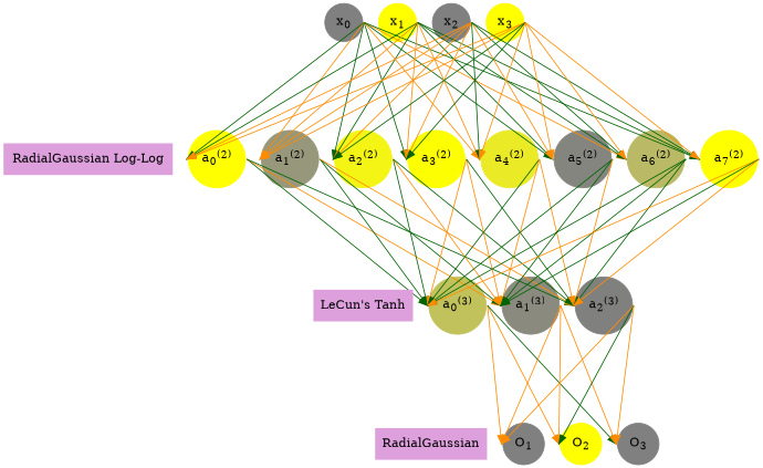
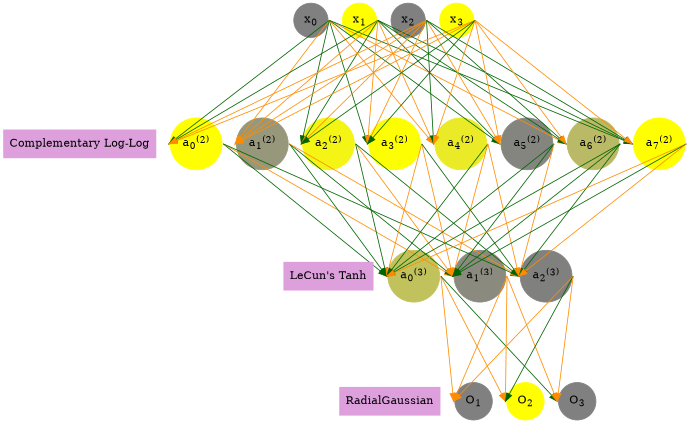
  digraph {
    rankdir=TB
    ranksep=1.4
    splines=false
    node [color="0.1667, 0.0, 0.5" fillcolor="0.1667, 0.0, 0.5" shape=circle style=filled]
    edge [headport=w style=solid tailport=e color=darkorange]
    n1 [label=<x<sub>0</sub>>]
    n2 [color="0.1667, 1.0, 1.0" fillcolor="0.1667, 1.0, 1.0" label=<x<sub>1</sub>>]
    n3 [label=<x<sub>2</sub>>]
    n4 [color="0.1667, 1.0, 1.0" fillcolor="0.1667, 1.0, 1.0" label=<x<sub>3</sub>>]
    n5 [color="0.1667, 0.999765, 0.999882" fillcolor="0.1667, 0.999765, 0.999882" label=<a<sub>0</sub><sup>(2)</sup>>]
    n6 [color="0.1667, 0.184420, 0.592210" fillcolor="0.1667, 0.184420, 0.592210" label=<a<sub>1</sub><sup>(2)</sup>>]
    n7 [color="0.1667, 0.911735, 0.955868" fillcolor="0.1667, 0.911735, 0.955868" label=<a<sub>2</sub><sup>(2)</sup>>]
    n8 [color="0.1667, 0.989620, 0.994810" fillcolor="0.1667, 0.989620, 0.994810" label=<a<sub>3</sub><sup>(2)</sup>>]
    n9 [color="0.1667, 0.833169, 0.916585" fillcolor="0.1667, 0.833169, 0.916585" label=<a<sub>4</sub><sup>(2)</sup>>]
    n10 [color="0.1667, 0.041556, 0.520778" fillcolor="0.1667, 0.041556, 0.520778" label=<a<sub>5</sub><sup>(2)</sup>>]
    n11 [color="0.1667, 0.446558, 0.723279" fillcolor="0.1667, 0.446558, 0.723279" label=<a<sub>6</sub><sup>(2)</sup>>]
    n12 [color="0.1667, 1.000000, 1.000000" fillcolor="0.1667, 1.000000, 1.000000" label=<a<sub>7</sub><sup>(2)</sup>>]
    n13 [color="0.1667, 0.520906, 0.760453" fillcolor="0.1667, 0.520906, 0.760453" label=<a<sub>0</sub><sup>(3)</sup>>]
    n14 [color="0.1667, 0.084335, 0.542167" fillcolor="0.1667, 0.084335, 0.542167" label=<a<sub>1</sub><sup>(3)</sup>>]
    n15 [color="0.1667, 0.005617, 0.502808" fillcolor="0.1667, 0.005617, 0.502808" label=<a<sub>2</sub><sup>(3)</sup>>]
    n16 [label=<O<sub>1</sub>>]
    n17 [color="0.1667, 1.0, 1.0" fillcolor="0.1667, 1.0, 1.0" label=<O<sub>2</sub>>]
    n18 [label=<O<sub>3</sub>>]
-   n19 [label="RadialGaussian Log-Log" shape=plaintext fillcolor=plum color=""]
+   n19 [label="Complementary Log-Log" shape=plaintext fillcolor=plum color=""]
    n20 [label="LeCun's Tanh" shape=plaintext fillcolor=plum color=""]
    n21 [label=RadialGaussian shape=plaintext fillcolor=plum color=""]
    subgraph sub_1 {
      n1
    }
    subgraph sub_2 {
      n2
    }
    subgraph sub_3 {
      n3
    }
    subgraph sub_4 {
      n4
    }
    subgraph sub_5 {
      n5
    }
    subgraph sub_6 {
      n6
    }
    subgraph sub_7 {
      n7
    }
    subgraph sub_8 {
      n8
    }
    subgraph sub_9 {
      n9
    }
    subgraph sub_10 {
      n10
    }
    subgraph sub_11 {
      n11
    }
    subgraph sub_12 {
      n12
    }
    subgraph sub_13 {
      n13
    }
    subgraph sub_14 {
      n14
    }
    subgraph sub_15 {
      n15
    }
    subgraph sub_16 {
      n16
    }
    subgraph sub_17 {
      n17
    }
    subgraph sub_18 {
      n18
    }
    subgraph sub_19 {
      rank=same
      n1
      n2
      n3
      n4
    }
    subgraph sub_20 {
      rank=same
      n5
      n6
      n7
      n8
      n9
      n10
      n11
      n12
    }
    subgraph sub_21 {
      rank=same
      n13
      n14
      n15
    }
    subgraph sub_22 {
      rank=same
      n16
      n17
      n18
    }
    subgraph sub_23 {
      rank=same
      n5
      n19
    }
    subgraph sub_24 {
      rank=same
      n13
      n20
    }
    subgraph sub_25 {
      rank=same
      n16
      n21
    }
    n1 -> n2 [style=invis color=""]
    n1 -> n5 [color=darkgreen]
    n1 -> n6
    n1 -> n7 [color=darkgreen]
    n1 -> n8 [color=darkgreen]
    n1 -> n9
    n1 -> n10 [color=darkgreen]
    n1 -> n11
    n1 -> n12 [color=darkgreen]
    n2 -> n3 [style=invis color=""]
    n2 -> n5 [color=darkgreen]
    n2 -> n6
    n2 -> n7 [color=darkgreen]
    n2 -> n8
    n2 -> n9
    n2 -> n10 [color=darkgreen]
    n2 -> n11 [color=darkgreen]
    n2 -> n12 [color=darkgreen]
    n3 -> n4 [style=invis color=""]
    n3 -> n5
    n3 -> n6
    n3 -> n7
    n3 -> n8
    n3 -> n9 [color=darkgreen]
    n3 -> n10
    n3 -> n11 [color=darkgreen]
    n3 -> n12 [color=darkgreen]
    n4 -> n5
    n4 -> n6
    n4 -> n7 [color=darkgreen]
    n4 -> n8 [color=darkgreen]
    n4 -> n9
    n4 -> n10
    n4 -> n11
    n4 -> n12
    n5 -> n6 [style=invis color=""]
    n5 -> n13 [color=darkgreen]
    n5 -> n14
    n5 -> n15 [color=darkgreen]
    n6 -> n7 [style=invis color=""]
    n6 -> n13 [color=darkgreen]
    n6 -> n14 [color=darkgreen]
    n6 -> n15
    n7 -> n8 [style=invis color=""]
    n7 -> n13 [color=darkgreen]
    n7 -> n14
    n7 -> n15 [color=darkgreen]
    n8 -> n9 [style=invis color=""]
    n8 -> n13
    n8 -> n14
    n8 -> n15 [color=darkgreen]
    n9 -> n10 [style=invis color=""]
    n9 -> n13 [color=darkgreen]
    n9 -> n14
    n9 -> n15
    n10 -> n11 [style=invis color=""]
    n10 -> n13 [color=darkgreen]
    n10 -> n14 [color=darkgreen]
    n10 -> n15
    n11 -> n12 [style=invis color=""]
    n11 -> n13 [color=darkgreen]
    n11 -> n14 [color=darkgreen]
    n11 -> n15 [color=darkgreen]
    n12 -> n13
    n12 -> n14 [color=darkgreen]
    n12 -> n15
    n13 -> n14 [style=invis color=""]
    n13 -> n16
    n13 -> n17
    n13 -> n18 [color=darkgreen]
    n14 -> n15 [style=invis color=""]
    n14 -> n16
    n14 -> n17
    n14 -> n18
    n15 -> n16
    n15 -> n17 [color=darkgreen]
    n15 -> n18
    n16 -> n17 [style=invis color=""]
    n17 -> n18 [style=invis color=""]
    n19 -> n5 [style=invis color=""]
    n20 -> n13 [style=invis color=""]
    n21 -> n16 [style=invis color=""]
  }
